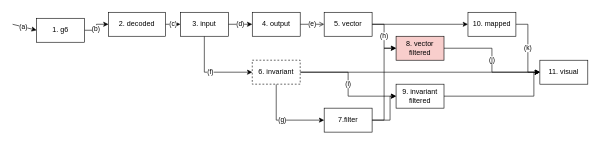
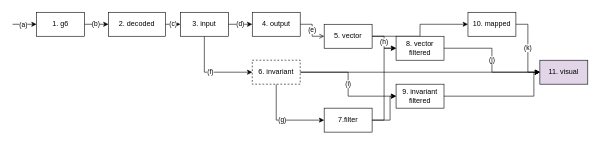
  <mxCell id="0" />
  <mxCell id="1" parent="0" />
  <mxCell id="2" style="edgeStyle=orthogonalEdgeStyle;rounded=0;orthogonalLoop=1;jettySize=auto;html=1;exitX=1;exitY=0.5;exitDx=0;exitDy=0;entryX=0;entryY=0.5;entryDx=0;entryDy=0;" parent="1" source="4" target="10" edge="1"><mxGeometry relative="1" as="geometry" /></mxCell>
  <mxCell id="3" value="(b)" style="edgeLabel;html=1;align=center;verticalAlign=middle;resizable=0;points=[];" parent="2" vertex="1" connectable="0"><mxGeometry x="-0.1" y="2" relative="1" as="geometry"><mxPoint as="offset" /></mxGeometry></mxCell>
- <mxCell id="4" value="1. g6" style="rounded=0;whiteSpace=wrap;html=1;" parent="1" vertex="1"><mxGeometry x="60" y="30" width="80" height="40" as="geometry" /></mxCell>
+ <mxCell id="4" value="1. g6" style="rounded=0;whiteSpace=wrap;html=1;" parent="1" vertex="1"><mxGeometry x="60" y="20" width="80" height="40" as="geometry" /></mxCell>
  <mxCell id="5" style="edgeStyle=orthogonalEdgeStyle;rounded=0;orthogonalLoop=1;jettySize=auto;html=1;exitX=1;exitY=0.5;exitDx=0;exitDy=0;entryX=0;entryY=0.5;entryDx=0;entryDy=0;" parent="1" source="6" target="30" edge="1"><mxGeometry relative="1" as="geometry"><Array as="points"><mxPoint x="890" y="160" /><mxPoint x="890" y="120" /></Array></mxGeometry></mxCell>
  <mxCell id="6" value="9. invariant&lt;br&gt;filtered" style="rounded=0;whiteSpace=wrap;html=1;" parent="1" vertex="1"><mxGeometry x="660" y="140" width="80" height="40" as="geometry" /></mxCell>
  <mxCell id="7" value="" style="endArrow=classic;html=1;entryX=0;entryY=0.5;entryDx=0;entryDy=0;" parent="1" target="4" edge="1"><mxGeometry width="50" height="50" relative="1" as="geometry"><mxPoint x="20" y="40" as="sourcePoint" /><mxPoint x="510" y="280" as="targetPoint" /></mxGeometry></mxCell>
  <mxCell id="8" value="(a)" style="edgeLabel;html=1;align=center;verticalAlign=middle;resizable=0;points=[];" parent="7" vertex="1" connectable="0"><mxGeometry x="-0.15" relative="1" as="geometry"><mxPoint as="offset" /></mxGeometry></mxCell>
  <mxCell id="9" value="(c)" style="edgeStyle=orthogonalEdgeStyle;rounded=0;orthogonalLoop=1;jettySize=auto;html=1;exitX=1;exitY=0.5;exitDx=0;exitDy=0;entryX=0;entryY=0.5;entryDx=0;entryDy=0;" parent="1" source="10" target="13" edge="1"><mxGeometry relative="1" as="geometry" /></mxCell>
  <mxCell id="10" value="2. decoded" style="rounded=0;whiteSpace=wrap;html=1;" parent="1" vertex="1"><mxGeometry x="180" y="20" width="95" height="40" as="geometry" /></mxCell>
  <mxCell id="11" value="(d)" style="edgeStyle=orthogonalEdgeStyle;rounded=0;orthogonalLoop=1;jettySize=auto;html=1;exitX=1;exitY=0.5;exitDx=0;exitDy=0;" parent="1" source="13" target="15" edge="1"><mxGeometry relative="1" as="geometry" /></mxCell>
  <mxCell id="12" value="(f)" style="edgeStyle=orthogonalEdgeStyle;rounded=0;orthogonalLoop=1;jettySize=auto;html=1;exitX=0.5;exitY=1;exitDx=0;exitDy=0;entryX=0;entryY=0.5;entryDx=0;entryDy=0;" parent="1" source="13" target="19" edge="1"><mxGeometry relative="1" as="geometry" /></mxCell>
  <mxCell id="13" value="3. input" style="rounded=0;whiteSpace=wrap;html=1;" parent="1" vertex="1"><mxGeometry x="300" y="20" width="80" height="40" as="geometry" /></mxCell>
  <mxCell id="14" value="(e)" style="edgeStyle=orthogonalEdgeStyle;rounded=0;orthogonalLoop=1;jettySize=auto;html=1;exitX=1;exitY=0.5;exitDx=0;exitDy=0;entryX=0;entryY=0.5;entryDx=0;entryDy=0;endArrow=open;" parent="1" source="15" target="22" edge="1"><mxGeometry relative="1" as="geometry" /></mxCell>
  <mxCell id="15" value="4. output" style="rounded=0;whiteSpace=wrap;html=1;" parent="1" vertex="1"><mxGeometry x="420" y="20" width="80" height="40" as="geometry" /></mxCell>
  <mxCell id="16" value="(g)" style="edgeStyle=orthogonalEdgeStyle;rounded=0;orthogonalLoop=1;jettySize=auto;html=1;exitX=0.5;exitY=1;exitDx=0;exitDy=0;entryX=0;entryY=0.5;entryDx=0;entryDy=0;" parent="1" source="19" target="27" edge="1"><mxGeometry relative="1" as="geometry" /></mxCell>
  <mxCell id="17" value="(i)" style="edgeStyle=orthogonalEdgeStyle;rounded=0;orthogonalLoop=1;jettySize=auto;html=1;exitX=1;exitY=0.5;exitDx=0;exitDy=0;entryX=0;entryY=0.5;entryDx=0;entryDy=0;" parent="1" source="19" target="6" edge="1"><mxGeometry relative="1" as="geometry" /></mxCell>
  <mxCell id="18" style="edgeStyle=orthogonalEdgeStyle;rounded=0;orthogonalLoop=1;jettySize=auto;html=1;exitX=1;exitY=0.5;exitDx=0;exitDy=0;entryX=0;entryY=0.5;entryDx=0;entryDy=0;" edge="1" parent="1" source="19" target="30"><mxGeometry relative="1" as="geometry" /></mxCell>
  <mxCell id="19" value="6. invariant" style="rounded=0;whiteSpace=wrap;html=1;dashed=1;" parent="1" vertex="1"><mxGeometry x="420" y="100" width="80" height="40" as="geometry" /></mxCell>
  <mxCell id="20" value="(h)" style="edgeStyle=orthogonalEdgeStyle;rounded=0;orthogonalLoop=1;jettySize=auto;html=1;exitX=1;exitY=0.5;exitDx=0;exitDy=0;entryX=0;entryY=0.5;entryDx=0;entryDy=0;" parent="1" source="22" target="24" edge="1"><mxGeometry relative="1" as="geometry" /></mxCell>
  <mxCell id="21" style="edgeStyle=orthogonalEdgeStyle;rounded=0;orthogonalLoop=1;jettySize=auto;html=1;exitX=1;exitY=0.5;exitDx=0;exitDy=0;entryX=0;entryY=0.5;entryDx=0;entryDy=0;" edge="1" parent="1" source="22" target="29"><mxGeometry relative="1" as="geometry" /></mxCell>
- <mxCell id="22" value="5. vector" style="rounded=0;whiteSpace=wrap;html=1;" parent="1" vertex="1"><mxGeometry x="540" y="20" width="80" height="40" as="geometry" /></mxCell>
+ <mxCell id="22" value="5. vector" style="rounded=0;whiteSpace=wrap;html=1;" parent="1" vertex="1"><mxGeometry x="540" y="40" width="80" height="40" as="geometry" /></mxCell>
  <mxCell id="23" value="(j)" style="edgeStyle=orthogonalEdgeStyle;rounded=0;orthogonalLoop=1;jettySize=auto;html=1;exitX=1;exitY=0.5;exitDx=0;exitDy=0;" parent="1" source="24" target="30" edge="1"><mxGeometry relative="1" as="geometry" /></mxCell>
- <mxCell id="24" value="8. vector filtered" style="rounded=0;whiteSpace=wrap;html=1;fillColor=#f8cecc;" parent="1" vertex="1"><mxGeometry x="660" y="60" width="80" height="40" as="geometry" /></mxCell>
+ <mxCell id="24" value="8. vector filtered" style="rounded=0;whiteSpace=wrap;html=1;" parent="1" vertex="1"><mxGeometry x="660" y="60" width="80" height="40" as="geometry" /></mxCell>
  <mxCell id="25" style="edgeStyle=orthogonalEdgeStyle;rounded=0;orthogonalLoop=1;jettySize=auto;html=1;exitX=1;exitY=0.5;exitDx=0;exitDy=0;entryX=0;entryY=0.5;entryDx=0;entryDy=0;" parent="1" source="27" edge="1" target="24"><mxGeometry relative="1" as="geometry"><mxPoint x="660" y="40" as="targetPoint" /><Array as="points"><mxPoint x="640" y="200" /><mxPoint x="640" y="80" /></Array></mxGeometry></mxCell>
  <mxCell id="26" style="edgeStyle=orthogonalEdgeStyle;rounded=0;orthogonalLoop=1;jettySize=auto;html=1;exitX=1;exitY=0.5;exitDx=0;exitDy=0;entryX=0;entryY=0.5;entryDx=0;entryDy=0;" parent="1" source="27" target="6" edge="1"><mxGeometry relative="1" as="geometry"><Array as="points"><mxPoint x="650" y="200" /><mxPoint x="650" y="160" /></Array></mxGeometry></mxCell>
  <mxCell id="27" value="7.filter" style="rounded=0;whiteSpace=wrap;html=1;" parent="1" vertex="1"><mxGeometry x="540" y="180" width="80" height="40" as="geometry" /></mxCell>
  <mxCell id="28" value="(k)" style="edgeStyle=orthogonalEdgeStyle;rounded=0;orthogonalLoop=1;jettySize=auto;html=1;exitX=1;exitY=0.5;exitDx=0;exitDy=0;entryX=0;entryY=0.5;entryDx=0;entryDy=0;" parent="1" source="29" target="30" edge="1"><mxGeometry relative="1" as="geometry" /></mxCell>
  <mxCell id="29" value="10. mapped" style="rounded=0;whiteSpace=wrap;html=1;" parent="1" vertex="1"><mxGeometry x="780" y="20" width="80" height="40" as="geometry" /></mxCell>
- <mxCell id="30" value="11. visual" style="rounded=0;whiteSpace=wrap;html=1;" parent="1" vertex="1"><mxGeometry x="900" y="100" width="80" height="40" as="geometry" /></mxCell>
+ <mxCell id="30" value="11. visual" style="rounded=0;whiteSpace=wrap;html=1;fillColor=#e1d5e7;" parent="1" vertex="1"><mxGeometry x="900" y="100" width="80" height="40" as="geometry" /></mxCell>
